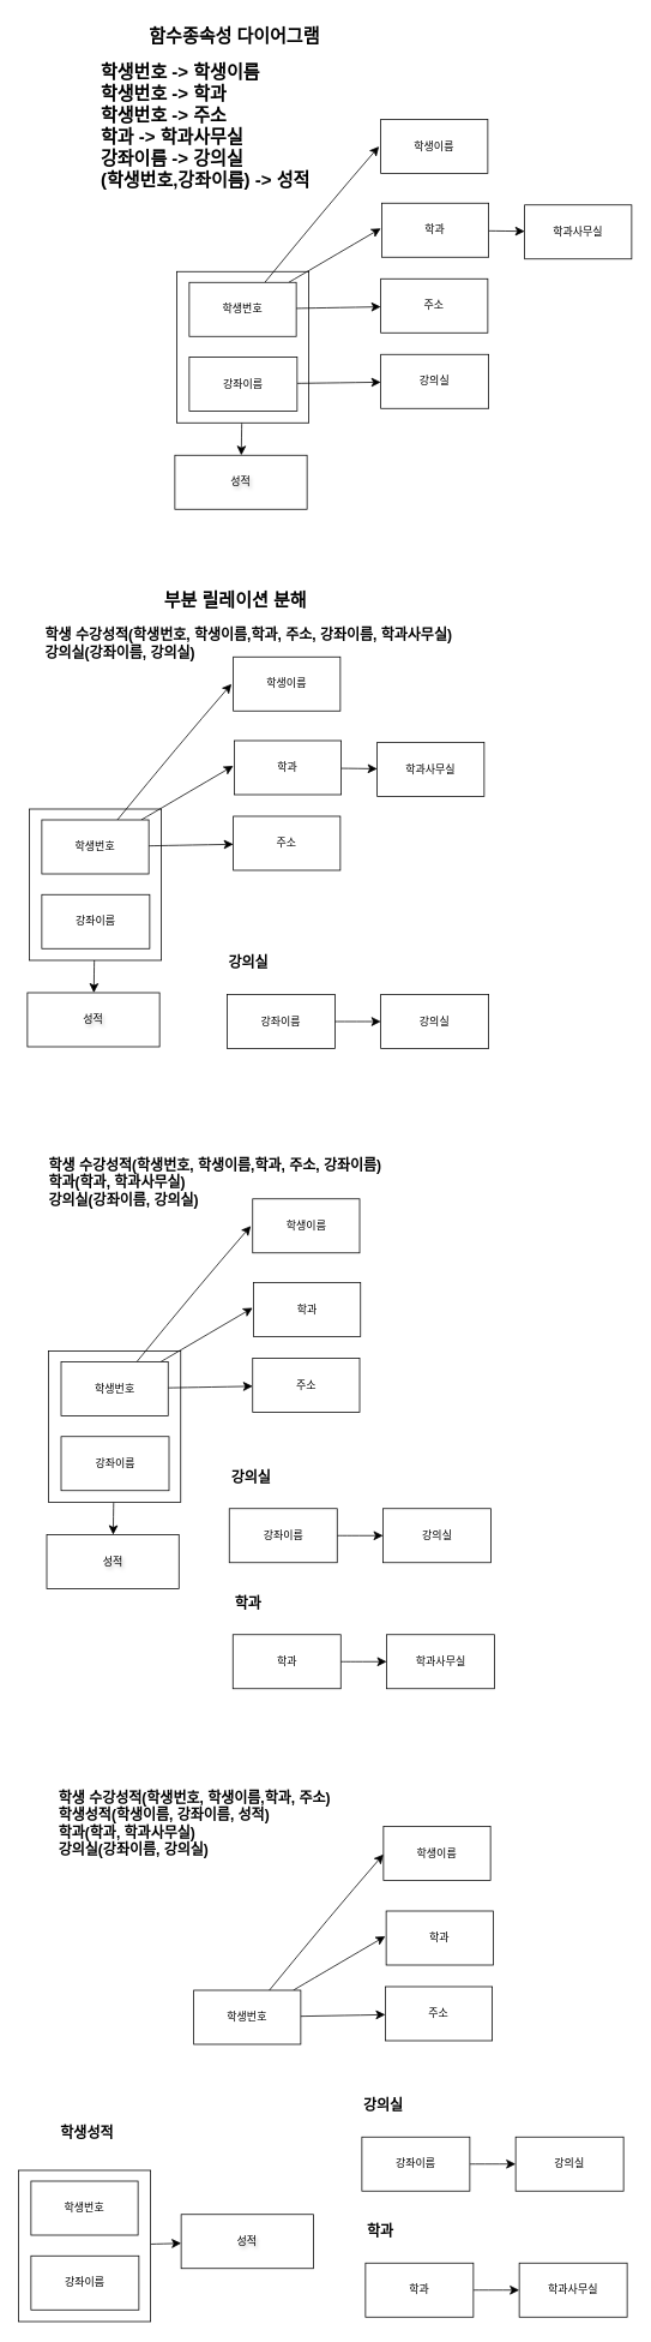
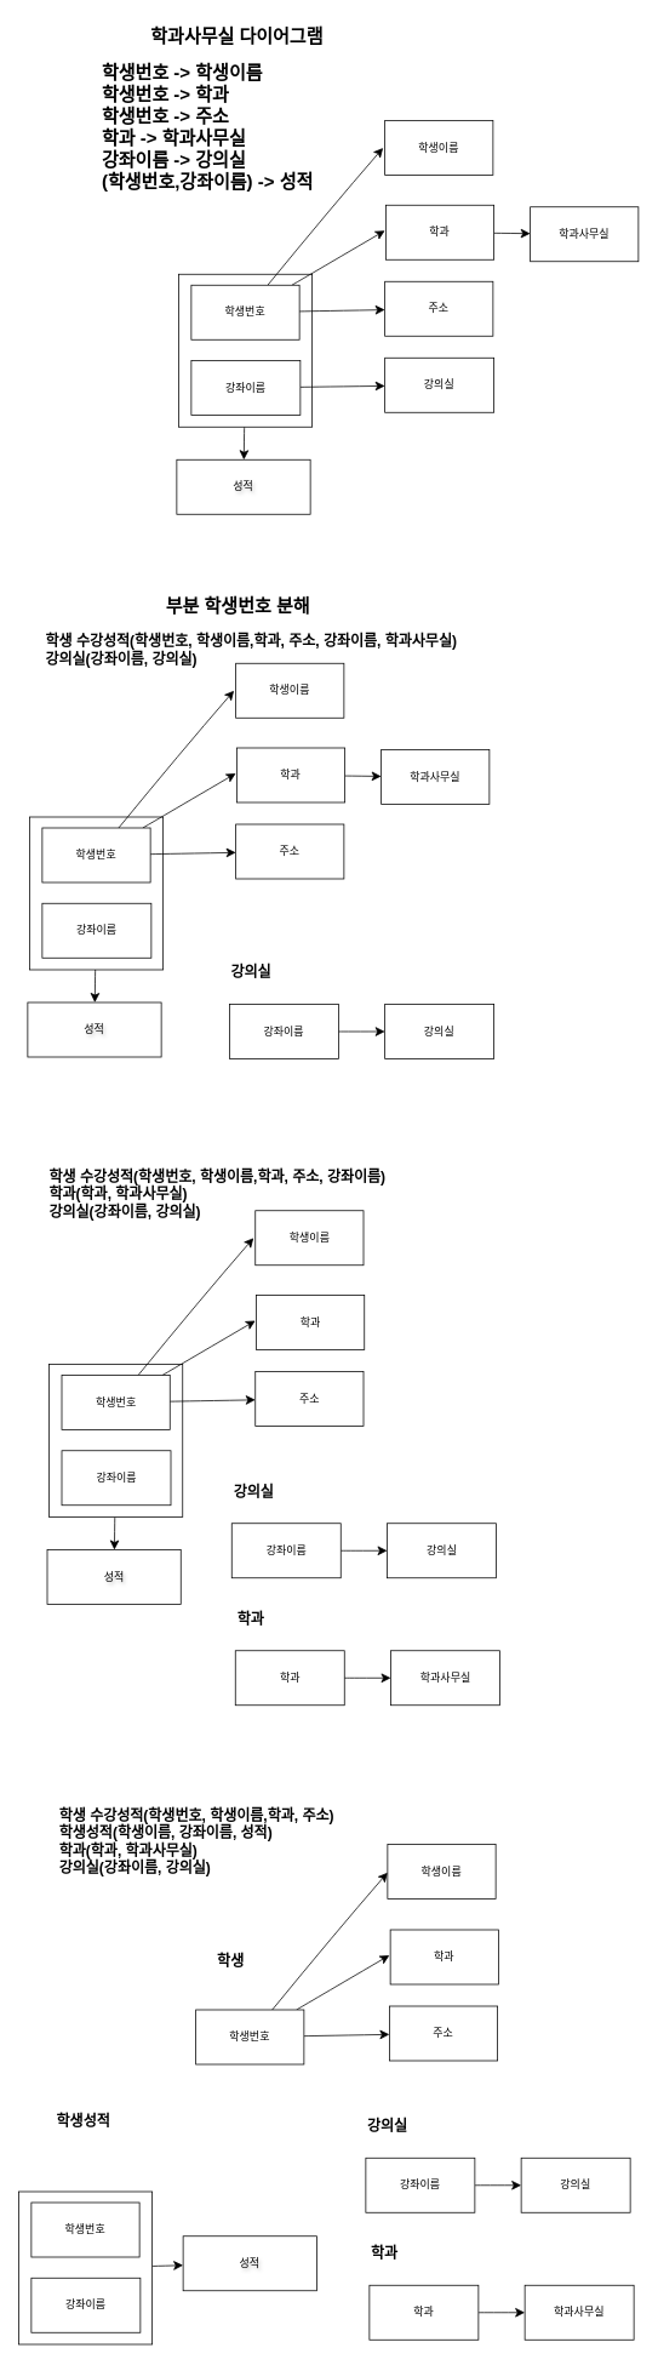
  <mxCell id="0" />
  <mxCell id="1" parent="0" />
  <mxCell id="2" value="&lt;b style=&quot;font-size: 20px;&quot;&gt;&lt;font style=&quot;font-size: 20px;&quot;&gt;학생번호 -&amp;gt; 학생이름&lt;/font&gt;&lt;/b&gt;&lt;div style=&quot;font-size: 20px;&quot;&gt;&lt;b&gt;&lt;font style=&quot;font-size: 20px;&quot;&gt;학생번호 -&amp;gt; 학과&lt;/font&gt;&lt;/b&gt;&lt;/div&gt;&lt;div style=&quot;font-size: 20px;&quot;&gt;&lt;b&gt;&lt;font style=&quot;font-size: 20px;&quot;&gt;학생번호 -&amp;gt; 주소&lt;/font&gt;&lt;/b&gt;&lt;/div&gt;&lt;div style=&quot;font-size: 20px;&quot;&gt;&lt;b&gt;&lt;font style=&quot;font-size: 20px;&quot;&gt;학과 -&amp;gt; 학과사무실&lt;/font&gt;&lt;/b&gt;&lt;/div&gt;&lt;div style=&quot;font-size: 20px;&quot;&gt;&lt;b&gt;&lt;font style=&quot;font-size: 20px;&quot;&gt;강좌이름 -&amp;gt; 강의실&lt;/font&gt;&lt;/b&gt;&lt;/div&gt;&lt;div style=&quot;font-size: 20px;&quot;&gt;&lt;b&gt;&lt;font style=&quot;font-size: 20px;&quot;&gt;(학생번호,강좌이름) -&amp;gt; 성적&lt;/font&gt;&lt;/b&gt;&lt;/div&gt;&lt;div style=&quot;font-size: 20px;&quot;&gt;&lt;b&gt;&lt;font style=&quot;font-size: 20px;&quot;&gt;&lt;br&gt;&lt;/font&gt;&lt;/b&gt;&lt;/div&gt;" style="text;html=1;align=left;verticalAlign=middle;resizable=0;points=[];autosize=1;strokeColor=none;fillColor=none;fontSize=16;" vertex="1" parent="1"><mxGeometry x="110" y="60" width="266" height="180" as="geometry" /></mxCell>
- <mxCell id="3" value="함수종속성 다이어그램" style="text;html=1;align=center;verticalAlign=middle;resizable=0;points=[];autosize=1;strokeColor=none;fillColor=none;fontSize=20;fontStyle=1" vertex="1" parent="1"><mxGeometry x="148" y="20" width="224" height="36" as="geometry" /></mxCell>
+ <mxCell id="3" value="학과사무실 다이어그램" style="text;html=1;align=center;verticalAlign=middle;resizable=0;points=[];autosize=1;strokeColor=none;fillColor=none;fontSize=20;fontStyle=1" vertex="1" parent="1"><mxGeometry x="148" y="20" width="224" height="36" as="geometry" /></mxCell>
  <mxCell id="4" value="" style="group" vertex="1" connectable="0" parent="1"><mxGeometry x="194" y="132" width="508" height="433" as="geometry" /></mxCell>
  <mxCell id="5" value="" style="edgeStyle=none;curved=1;rounded=0;orthogonalLoop=1;jettySize=auto;html=1;fontSize=12;startSize=8;endSize=8;" edge="1" parent="4" source="6" target="19"><mxGeometry relative="1" as="geometry" /></mxCell>
  <mxCell id="6" value="" style="rounded=0;whiteSpace=wrap;html=1;textShadow=1;" vertex="1" parent="4"><mxGeometry x="2" y="169" width="147" height="168" as="geometry" /></mxCell>
  <mxCell id="7" value="" style="edgeStyle=none;curved=1;rounded=0;orthogonalLoop=1;jettySize=auto;html=1;fontSize=12;startSize=8;endSize=8;" edge="1" parent="4" source="10"><mxGeometry relative="1" as="geometry"><mxPoint x="227" y="30" as="targetPoint" /><Array as="points"><mxPoint x="168" y="98" /></Array></mxGeometry></mxCell>
  <mxCell id="8" value="" style="edgeStyle=none;curved=1;rounded=0;orthogonalLoop=1;jettySize=auto;html=1;fontSize=12;startSize=8;endSize=8;" edge="1" parent="4" source="10"><mxGeometry relative="1" as="geometry"><mxPoint x="229" y="121" as="targetPoint" /></mxGeometry></mxCell>
  <mxCell id="9" value="" style="edgeStyle=none;curved=1;rounded=0;orthogonalLoop=1;jettySize=auto;html=1;fontSize=12;startSize=8;endSize=8;" edge="1" parent="4" source="10" target="16"><mxGeometry relative="1" as="geometry" /></mxCell>
  <mxCell id="10" value="학생번호" style="rounded=0;whiteSpace=wrap;html=1;" vertex="1" parent="4"><mxGeometry x="16" y="181" width="119" height="60" as="geometry" /></mxCell>
  <mxCell id="11" value="" style="edgeStyle=none;curved=1;rounded=0;orthogonalLoop=1;jettySize=auto;html=1;fontSize=12;startSize=8;endSize=8;" edge="1" parent="4" source="12" target="17"><mxGeometry relative="1" as="geometry" /></mxCell>
  <mxCell id="12" value="강좌이름" style="rounded=0;whiteSpace=wrap;html=1;" vertex="1" parent="4"><mxGeometry x="16" y="264" width="120" height="60" as="geometry" /></mxCell>
  <mxCell id="13" value="학생이름" style="rounded=0;whiteSpace=wrap;html=1;" vertex="1" parent="4"><mxGeometry x="229" width="119" height="60" as="geometry" /></mxCell>
  <mxCell id="14" value="" style="edgeStyle=none;curved=1;rounded=0;orthogonalLoop=1;jettySize=auto;html=1;fontSize=12;startSize=8;endSize=8;" edge="1" parent="4" source="15" target="18"><mxGeometry relative="1" as="geometry" /></mxCell>
  <mxCell id="15" value="학과" style="rounded=0;whiteSpace=wrap;html=1;" vertex="1" parent="4"><mxGeometry x="230" y="93" width="119" height="60" as="geometry" /></mxCell>
  <mxCell id="16" value="주소" style="rounded=0;whiteSpace=wrap;html=1;" vertex="1" parent="4"><mxGeometry x="229" y="177" width="119" height="60" as="geometry" /></mxCell>
  <mxCell id="17" value="강의실" style="rounded=0;whiteSpace=wrap;html=1;" vertex="1" parent="4"><mxGeometry x="229" y="261" width="120" height="60" as="geometry" /></mxCell>
  <mxCell id="18" value="학과사무실" style="rounded=0;whiteSpace=wrap;html=1;" vertex="1" parent="4"><mxGeometry x="389" y="95" width="119" height="60" as="geometry" /></mxCell>
  <mxCell id="19" value="성적" style="rounded=0;whiteSpace=wrap;html=1;textShadow=1;" vertex="1" parent="4"><mxGeometry y="373" width="147" height="60" as="geometry" /></mxCell>
  <mxCell id="20" value="학생 수강성적(학생번호, 학생이름,학과, 주소, 강좌이름)&lt;div&gt;학과(학과, 학과사무실)&lt;br&gt;&lt;div&gt;강의실(강좌이름, 강의실)&lt;/div&gt;&lt;/div&gt;" style="text;html=1;align=left;verticalAlign=middle;resizable=0;points=[];autosize=1;strokeColor=none;fillColor=none;fontSize=16;fontStyle=1" vertex="1" parent="1"><mxGeometry x="51.5" y="1278" width="416" height="70" as="geometry" /></mxCell>
  <mxCell id="21" value="" style="group" vertex="1" connectable="0" parent="1"><mxGeometry x="30" y="729" width="513" height="435" as="geometry" /></mxCell>
  <mxCell id="22" value="" style="edgeStyle=none;curved=1;rounded=0;orthogonalLoop=1;jettySize=auto;html=1;fontSize=12;startSize=8;endSize=8;" edge="1" parent="21" source="23" target="34"><mxGeometry relative="1" as="geometry" /></mxCell>
  <mxCell id="23" value="" style="rounded=0;whiteSpace=wrap;html=1;textShadow=1;" vertex="1" parent="21"><mxGeometry x="2" y="169" width="147" height="168" as="geometry" /></mxCell>
  <mxCell id="24" value="" style="edgeStyle=none;curved=1;rounded=0;orthogonalLoop=1;jettySize=auto;html=1;fontSize=12;startSize=8;endSize=8;" edge="1" parent="21" source="27"><mxGeometry relative="1" as="geometry"><mxPoint x="227" y="30" as="targetPoint" /><Array as="points"><mxPoint x="168" y="98" /></Array></mxGeometry></mxCell>
  <mxCell id="25" value="" style="edgeStyle=none;curved=1;rounded=0;orthogonalLoop=1;jettySize=auto;html=1;fontSize=12;startSize=8;endSize=8;" edge="1" parent="21" source="27"><mxGeometry relative="1" as="geometry"><mxPoint x="229" y="121" as="targetPoint" /></mxGeometry></mxCell>
  <mxCell id="26" value="" style="edgeStyle=none;curved=1;rounded=0;orthogonalLoop=1;jettySize=auto;html=1;fontSize=12;startSize=8;endSize=8;" edge="1" parent="21" source="27" target="32"><mxGeometry relative="1" as="geometry" /></mxCell>
  <mxCell id="27" value="학생번호" style="rounded=0;whiteSpace=wrap;html=1;" vertex="1" parent="21"><mxGeometry x="16" y="181" width="119" height="60" as="geometry" /></mxCell>
  <mxCell id="28" value="강좌이름" style="rounded=0;whiteSpace=wrap;html=1;" vertex="1" parent="21"><mxGeometry x="16" y="264" width="120" height="60" as="geometry" /></mxCell>
  <mxCell id="29" value="학생이름" style="rounded=0;whiteSpace=wrap;html=1;" vertex="1" parent="21"><mxGeometry x="229" width="119" height="60" as="geometry" /></mxCell>
  <mxCell id="30" value="" style="edgeStyle=none;curved=1;rounded=0;orthogonalLoop=1;jettySize=auto;html=1;fontSize=12;startSize=8;endSize=8;" edge="1" parent="21" source="31" target="33"><mxGeometry relative="1" as="geometry" /></mxCell>
  <mxCell id="31" value="학과" style="rounded=0;whiteSpace=wrap;html=1;" vertex="1" parent="21"><mxGeometry x="230" y="93" width="119" height="60" as="geometry" /></mxCell>
  <mxCell id="32" value="주소" style="rounded=0;whiteSpace=wrap;html=1;" vertex="1" parent="21"><mxGeometry x="229" y="177" width="119" height="60" as="geometry" /></mxCell>
  <mxCell id="33" value="학과사무실" style="rounded=0;whiteSpace=wrap;html=1;" vertex="1" parent="21"><mxGeometry x="389" y="95" width="119" height="60" as="geometry" /></mxCell>
  <mxCell id="34" value="성적" style="rounded=0;whiteSpace=wrap;html=1;textShadow=1;" vertex="1" parent="21"><mxGeometry y="373" width="147" height="60" as="geometry" /></mxCell>
  <mxCell id="35" value="강의실" style="rounded=0;whiteSpace=wrap;html=1;" vertex="1" parent="21"><mxGeometry x="393" y="375" width="120" height="60" as="geometry" /></mxCell>
  <mxCell id="36" value="" style="edgeStyle=none;curved=1;rounded=0;orthogonalLoop=1;jettySize=auto;html=1;fontSize=12;startSize=8;endSize=8;" edge="1" parent="21" source="37" target="35"><mxGeometry relative="1" as="geometry" /></mxCell>
  <mxCell id="37" value="강좌이름" style="rounded=0;whiteSpace=wrap;html=1;" vertex="1" parent="21"><mxGeometry x="222" y="375" width="120" height="60" as="geometry" /></mxCell>
  <mxCell id="38" value="강의실" style="text;html=1;align=left;verticalAlign=middle;resizable=0;points=[];autosize=1;strokeColor=none;fillColor=none;fontSize=16;fontStyle=1" vertex="1" parent="21"><mxGeometry x="222" y="324" width="66" height="31" as="geometry" /></mxCell>
  <mxCell id="39" value="" style="group" vertex="1" connectable="0" parent="1"><mxGeometry x="51.5" y="1331" width="498" height="544" as="geometry" /></mxCell>
  <mxCell id="40" value="" style="edgeStyle=none;curved=1;rounded=0;orthogonalLoop=1;jettySize=auto;html=1;fontSize=12;startSize=8;endSize=8;" edge="1" parent="39" source="41" target="50"><mxGeometry relative="1" as="geometry" /></mxCell>
  <mxCell id="41" value="" style="rounded=0;whiteSpace=wrap;html=1;textShadow=1;container=0;" vertex="1" parent="39"><mxGeometry x="2" y="169" width="147" height="168" as="geometry" /></mxCell>
  <mxCell id="42" value="" style="edgeStyle=none;curved=1;rounded=0;orthogonalLoop=1;jettySize=auto;html=1;fontSize=12;startSize=8;endSize=8;" edge="1" parent="39" source="45"><mxGeometry relative="1" as="geometry"><mxPoint x="227" y="30" as="targetPoint" /><Array as="points"><mxPoint x="168" y="98" /></Array></mxGeometry></mxCell>
  <mxCell id="43" value="" style="edgeStyle=none;curved=1;rounded=0;orthogonalLoop=1;jettySize=auto;html=1;fontSize=12;startSize=8;endSize=8;" edge="1" parent="39" source="45"><mxGeometry relative="1" as="geometry"><mxPoint x="229" y="121" as="targetPoint" /></mxGeometry></mxCell>
  <mxCell id="44" value="" style="edgeStyle=none;curved=1;rounded=0;orthogonalLoop=1;jettySize=auto;html=1;fontSize=12;startSize=8;endSize=8;" edge="1" parent="39" source="45" target="49"><mxGeometry relative="1" as="geometry" /></mxCell>
  <mxCell id="45" value="학생번호" style="rounded=0;whiteSpace=wrap;html=1;container=0;" vertex="1" parent="39"><mxGeometry x="16" y="181" width="119" height="60" as="geometry" /></mxCell>
  <mxCell id="46" value="강좌이름" style="rounded=0;whiteSpace=wrap;html=1;container=0;" vertex="1" parent="39"><mxGeometry x="16" y="264" width="120" height="60" as="geometry" /></mxCell>
  <mxCell id="47" value="학생이름" style="rounded=0;whiteSpace=wrap;html=1;container=0;" vertex="1" parent="39"><mxGeometry x="229" width="119" height="60" as="geometry" /></mxCell>
  <mxCell id="48" value="학과" style="rounded=0;whiteSpace=wrap;html=1;container=0;" vertex="1" parent="39"><mxGeometry x="230" y="93" width="119" height="60" as="geometry" /></mxCell>
  <mxCell id="49" value="주소" style="rounded=0;whiteSpace=wrap;html=1;container=0;" vertex="1" parent="39"><mxGeometry x="229" y="177" width="119" height="60" as="geometry" /></mxCell>
  <mxCell id="50" value="성적" style="rounded=0;whiteSpace=wrap;html=1;textShadow=1;container=0;" vertex="1" parent="39"><mxGeometry y="373" width="147" height="60" as="geometry" /></mxCell>
  <mxCell id="51" value="학과사무실" style="rounded=0;whiteSpace=wrap;html=1;container=0;" vertex="1" parent="39"><mxGeometry x="378" y="484" width="120" height="60" as="geometry" /></mxCell>
  <mxCell id="52" value="" style="edgeStyle=none;curved=1;rounded=0;orthogonalLoop=1;jettySize=auto;html=1;fontSize=12;startSize=8;endSize=8;" edge="1" parent="39" source="53" target="51"><mxGeometry relative="1" as="geometry" /></mxCell>
  <mxCell id="53" value="학과" style="rounded=0;whiteSpace=wrap;html=1;container=0;" vertex="1" parent="39"><mxGeometry x="207" y="484" width="120" height="60" as="geometry" /></mxCell>
  <mxCell id="54" value="학과" style="text;html=1;align=left;verticalAlign=middle;resizable=0;points=[];autosize=1;strokeColor=none;fillColor=none;fontSize=16;fontStyle=1;container=0;" vertex="1" parent="39"><mxGeometry x="207" y="433" width="50" height="31" as="geometry" /></mxCell>
  <mxCell id="55" value="강의실" style="rounded=0;whiteSpace=wrap;html=1;container=0;" vertex="1" parent="39"><mxGeometry x="374" y="344" width="120" height="60" as="geometry" /></mxCell>
  <mxCell id="56" value="" style="edgeStyle=none;curved=1;rounded=0;orthogonalLoop=1;jettySize=auto;html=1;fontSize=12;startSize=8;endSize=8;" edge="1" parent="39" source="57" target="55"><mxGeometry relative="1" as="geometry" /></mxCell>
  <mxCell id="57" value="강좌이름" style="rounded=0;whiteSpace=wrap;html=1;container=0;" vertex="1" parent="39"><mxGeometry x="203" y="344" width="120" height="60" as="geometry" /></mxCell>
  <mxCell id="58" value="강의실" style="text;html=1;align=left;verticalAlign=middle;resizable=0;points=[];autosize=1;strokeColor=none;fillColor=none;fontSize=16;fontStyle=1;container=0;" vertex="1" parent="39"><mxGeometry x="203" y="293" width="66" height="31" as="geometry" /></mxCell>
  <mxCell id="59" value="학생 수강성적(학생번호, 학생이름,학과, 주소)&lt;div&gt;학생성적(학생이름, 강좌이름, 성적)&lt;/div&gt;&lt;div&gt;학과(학과, 학과사무실)&lt;br&gt;&lt;div&gt;강의실(강좌이름, 강의실)&lt;/div&gt;&lt;/div&gt;" style="text;html=1;align=left;verticalAlign=middle;resizable=0;points=[];autosize=1;strokeColor=none;fillColor=none;fontSize=16;fontStyle=1" vertex="1" parent="1"><mxGeometry x="63" y="1980" width="343" height="89" as="geometry" /></mxCell>
  <mxCell id="60" value="" style="group" vertex="1" connectable="0" parent="1"><mxGeometry x="20" y="2028" width="677" height="551" as="geometry" /></mxCell>
  <mxCell id="61" value="" style="edgeStyle=none;curved=1;rounded=0;orthogonalLoop=1;jettySize=auto;html=1;fontSize=12;startSize=8;endSize=8;" edge="1" parent="60" source="64"><mxGeometry relative="1" as="geometry"><mxPoint x="406" y="31" as="targetPoint" /><Array as="points"><mxPoint x="347" y="99" /></Array></mxGeometry></mxCell>
  <mxCell id="62" value="" style="edgeStyle=none;curved=1;rounded=0;orthogonalLoop=1;jettySize=auto;html=1;fontSize=12;startSize=8;endSize=8;" edge="1" parent="60" source="64"><mxGeometry relative="1" as="geometry"><mxPoint x="408" y="122" as="targetPoint" /></mxGeometry></mxCell>
  <mxCell id="63" value="" style="edgeStyle=none;curved=1;rounded=0;orthogonalLoop=1;jettySize=auto;html=1;fontSize=12;startSize=8;endSize=8;" edge="1" parent="60" source="64" target="67"><mxGeometry relative="1" as="geometry" /></mxCell>
  <mxCell id="64" value="학생번호" style="rounded=0;whiteSpace=wrap;html=1;container=0;" vertex="1" parent="60"><mxGeometry x="195" y="182" width="119" height="60" as="geometry" /></mxCell>
  <mxCell id="65" value="학생이름" style="rounded=0;whiteSpace=wrap;html=1;container=0;" vertex="1" parent="60"><mxGeometry x="406" width="119" height="60" as="geometry" /></mxCell>
  <mxCell id="66" value="학과" style="rounded=0;whiteSpace=wrap;html=1;container=0;" vertex="1" parent="60"><mxGeometry x="409" y="94" width="119" height="60" as="geometry" /></mxCell>
  <mxCell id="67" value="주소" style="rounded=0;whiteSpace=wrap;html=1;container=0;" vertex="1" parent="60"><mxGeometry x="408" y="178" width="119" height="60" as="geometry" /></mxCell>
  <mxCell id="68" value="성적" style="rounded=0;whiteSpace=wrap;html=1;textShadow=1;container=0;" vertex="1" parent="60"><mxGeometry x="181" y="431" width="147" height="60" as="geometry" /></mxCell>
  <mxCell id="69" value="학과사무실" style="rounded=0;whiteSpace=wrap;html=1;container=0;" vertex="1" parent="60"><mxGeometry x="557" y="485" width="120" height="60" as="geometry" /></mxCell>
  <mxCell id="70" value="" style="edgeStyle=none;curved=1;rounded=0;orthogonalLoop=1;jettySize=auto;html=1;fontSize=12;startSize=8;endSize=8;" edge="1" parent="60" source="71" target="69"><mxGeometry relative="1" as="geometry" /></mxCell>
  <mxCell id="71" value="학과" style="rounded=0;whiteSpace=wrap;html=1;container=0;" vertex="1" parent="60"><mxGeometry x="386" y="485" width="120" height="60" as="geometry" /></mxCell>
  <mxCell id="72" value="학과" style="text;html=1;align=left;verticalAlign=middle;resizable=0;points=[];autosize=1;strokeColor=none;fillColor=none;fontSize=16;fontStyle=1;container=0;" vertex="1" parent="60"><mxGeometry x="386" y="434" width="50" height="31" as="geometry" /></mxCell>
  <mxCell id="73" value="강의실" style="rounded=0;whiteSpace=wrap;html=1;container=0;" vertex="1" parent="60"><mxGeometry x="553" y="345" width="120" height="60" as="geometry" /></mxCell>
  <mxCell id="74" value="" style="edgeStyle=none;curved=1;rounded=0;orthogonalLoop=1;jettySize=auto;html=1;fontSize=12;startSize=8;endSize=8;" edge="1" parent="60" source="75" target="73"><mxGeometry relative="1" as="geometry" /></mxCell>
  <mxCell id="75" value="강좌이름" style="rounded=0;whiteSpace=wrap;html=1;container=0;" vertex="1" parent="60"><mxGeometry x="382" y="345" width="120" height="60" as="geometry" /></mxCell>
  <mxCell id="76" value="강의실" style="text;html=1;align=left;verticalAlign=middle;resizable=0;points=[];autosize=1;strokeColor=none;fillColor=none;fontSize=16;fontStyle=1;container=0;" vertex="1" parent="60"><mxGeometry x="382" y="294" width="66" height="31" as="geometry" /></mxCell>
  <mxCell id="77" value="" style="edgeStyle=none;curved=1;rounded=0;orthogonalLoop=1;jettySize=auto;html=1;fontSize=12;startSize=8;endSize=8;" edge="1" parent="60" source="78" target="68"><mxGeometry relative="1" as="geometry" /></mxCell>
  <mxCell id="78" value="" style="rounded=0;whiteSpace=wrap;html=1;textShadow=1;container=0;" vertex="1" parent="60"><mxGeometry y="382" width="147" height="168" as="geometry" /></mxCell>
  <mxCell id="79" value="학생번호" style="rounded=0;whiteSpace=wrap;html=1;container=0;" vertex="1" parent="60"><mxGeometry x="14" y="394" width="119" height="60" as="geometry" /></mxCell>
  <mxCell id="80" value="강좌이름" style="rounded=0;whiteSpace=wrap;html=1;container=0;" vertex="1" parent="60"><mxGeometry x="14" y="477" width="120" height="60" as="geometry" /></mxCell>
- <mxCell id="81" value="&lt;b&gt;학생성적&lt;/b&gt;" style="text;html=1;align=center;verticalAlign=middle;resizable=0;points=[];autosize=1;strokeColor=none;fillColor=none;fontSize=16;" vertex="1" parent="60"><mxGeometry x="34.5" y="324.5" width="82" height="31" as="geometry" /></mxCell>
+ <mxCell id="81" value="&lt;b&gt;학생성적&lt;/b&gt;" style="text;html=1;align=center;verticalAlign=middle;resizable=0;points=[];autosize=1;strokeColor=none;fillColor=none;fontSize=16;" vertex="1" parent="60"><mxGeometry x="29.5" y="289.5" width="82" height="31" as="geometry" /></mxCell>
+ <mxCell id="82" value="&lt;b&gt;학생&lt;/b&gt;" style="text;html=1;align=center;verticalAlign=middle;resizable=0;points=[];autosize=1;strokeColor=none;fillColor=none;fontSize=16;" vertex="1" parent="60"><mxGeometry x="207.5" y="113.5" width="50" height="31" as="geometry" /></mxCell>
  <mxCell id="83" value="" style="group" vertex="1" connectable="0" parent="1"><mxGeometry x="48" y="647" width="505" height="93" as="geometry" /></mxCell>
- <mxCell id="84" value="부분 릴레이션 분해" style="text;html=1;align=center;verticalAlign=middle;resizable=0;points=[];autosize=1;strokeColor=none;fillColor=none;fontSize=20;fontStyle=1" vertex="1" parent="83"><mxGeometry x="118" width="189" height="36" as="geometry" /></mxCell>
+ <mxCell id="84" value="부분 학생번호 분해" style="text;html=1;align=center;verticalAlign=middle;resizable=0;points=[];autosize=1;strokeColor=none;fillColor=none;fontSize=20;fontStyle=1" vertex="1" parent="83"><mxGeometry x="118" width="189" height="36" as="geometry" /></mxCell>
  <mxCell id="85" value="학생 수강성적(학생번호, 학생이름,학과, 주소, 강좌이름, 학과사무실)&lt;div&gt;강의실(강좌이름, 강의실)&lt;/div&gt;" style="text;html=1;align=left;verticalAlign=middle;resizable=0;points=[];autosize=1;strokeColor=none;fillColor=none;fontSize=16;fontStyle=1" vertex="1" parent="83"><mxGeometry y="43" width="505" height="50" as="geometry" /></mxCell>
